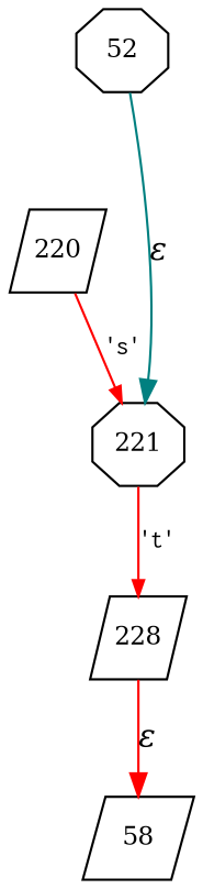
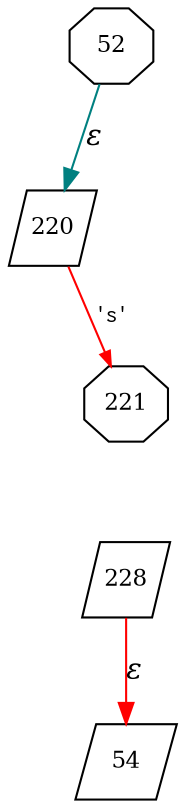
  digraph {
    rankdir=TB
    node [fixedsize=true fontsize=11 shape=parallelogram peripheries=1]
    edge [color=red fontname="Times-Italic"]
-   n1 [label=58 width=.6 peripheries=""]
+   n1 [label=54 width=.6 peripheries=""]
    n2 [label=52 shape=octagon width=.55]
    n3 [label=220 width=.55]
    n4 [label=221 shape=octagon width=.55]
    n5 [label=228 width=.55]
-   n2 -> n4 [color=teal label="&epsilon;"]
+   n2 -> n3 [color=teal label="&epsilon;"]
    n3 -> n4 [arrowhead=normal arrowsize=.7 fontname=Courier fontsize=11 label="'s'"]
-   n4 -> n5 [arrowhead=normal arrowsize=.7 fontname=Courier fontsize=11 label="'t'"]
    n5 -> n1 [label="&epsilon;"]
  }
